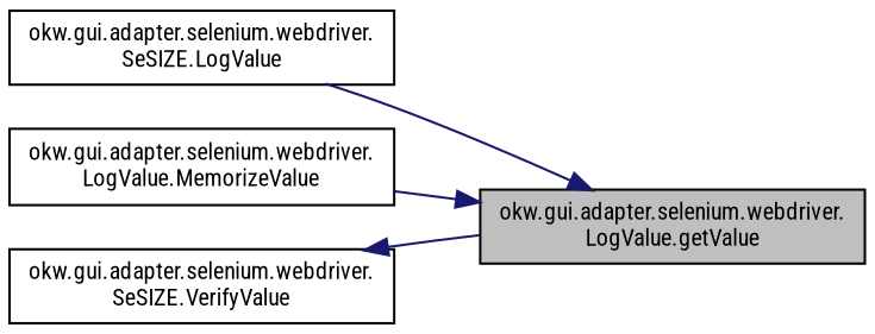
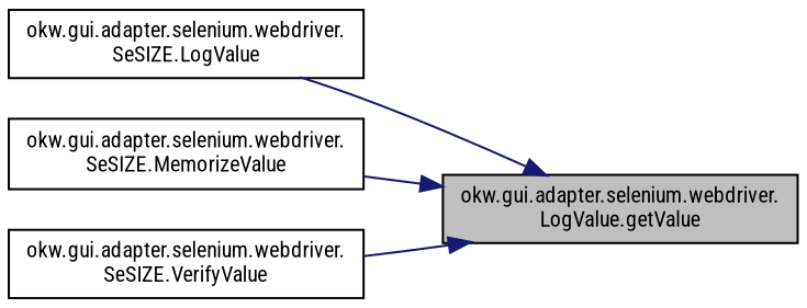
  digraph {
    fontname="Roboto Condensed"
    rankdir=RL
    node [color=black fillcolor=white fontname="Roboto Condensed" fontsize=10 shape=record style=filled]
    edge [color=midnightblue dir=back fontname="Roboto Condensed" fontsize=10 labelfontname=Helvetica labelfontsize=10 style=solid]
    n1 [fillcolor=grey75 fontcolor=black height=0.2 label="okw.gui.adapter.selenium.webdriver.\lLogValue.getValue" width=0.4]
    n2 [height=0.2 label="okw.gui.adapter.selenium.webdriver.\lSeSIZE.LogValue" width=0.4]
-   n3 [height=0.2 label="okw.gui.adapter.selenium.webdriver.\lLogValue.MemorizeValue" width=0.4]
+   n3 [height=0.2 label="okw.gui.adapter.selenium.webdriver.\lSeSIZE.MemorizeValue" width=0.4]
    n4 [height=0.2 label="okw.gui.adapter.selenium.webdriver.\lSeSIZE.VerifyValue" width=0.4]
    n1 -> n2
    n1 -> n3
-   n4 -> n1
+   n1 -> n4
  }
